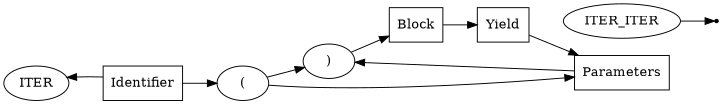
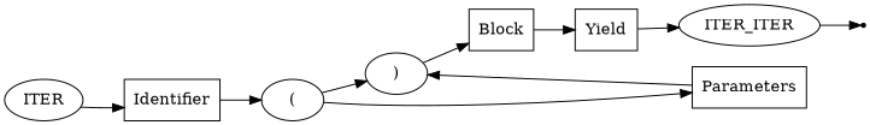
  digraph {
    rankdir=LR
    node [shape=oval]
    n1 [label=ITER]
    n2 [label=Identifier shape=box]
    n3 [label="("]
    n4 [label=")"]
    n5 [label=Parameters shape=box]
    n6 [label=Block shape=box]
    n7 [label=Yield shape=box]
    n8 [label=ITER_ITER]
    end [shape=point]
-   n2 -> n1
+   n1 -> n2
    n2 -> n3
    n3 -> n4
    n3 -> n5
    n4 -> n6
    n5 -> n4
    n6 -> n7
-   n7 -> n5
+   n7 -> n8
    n8 -> end
  }
